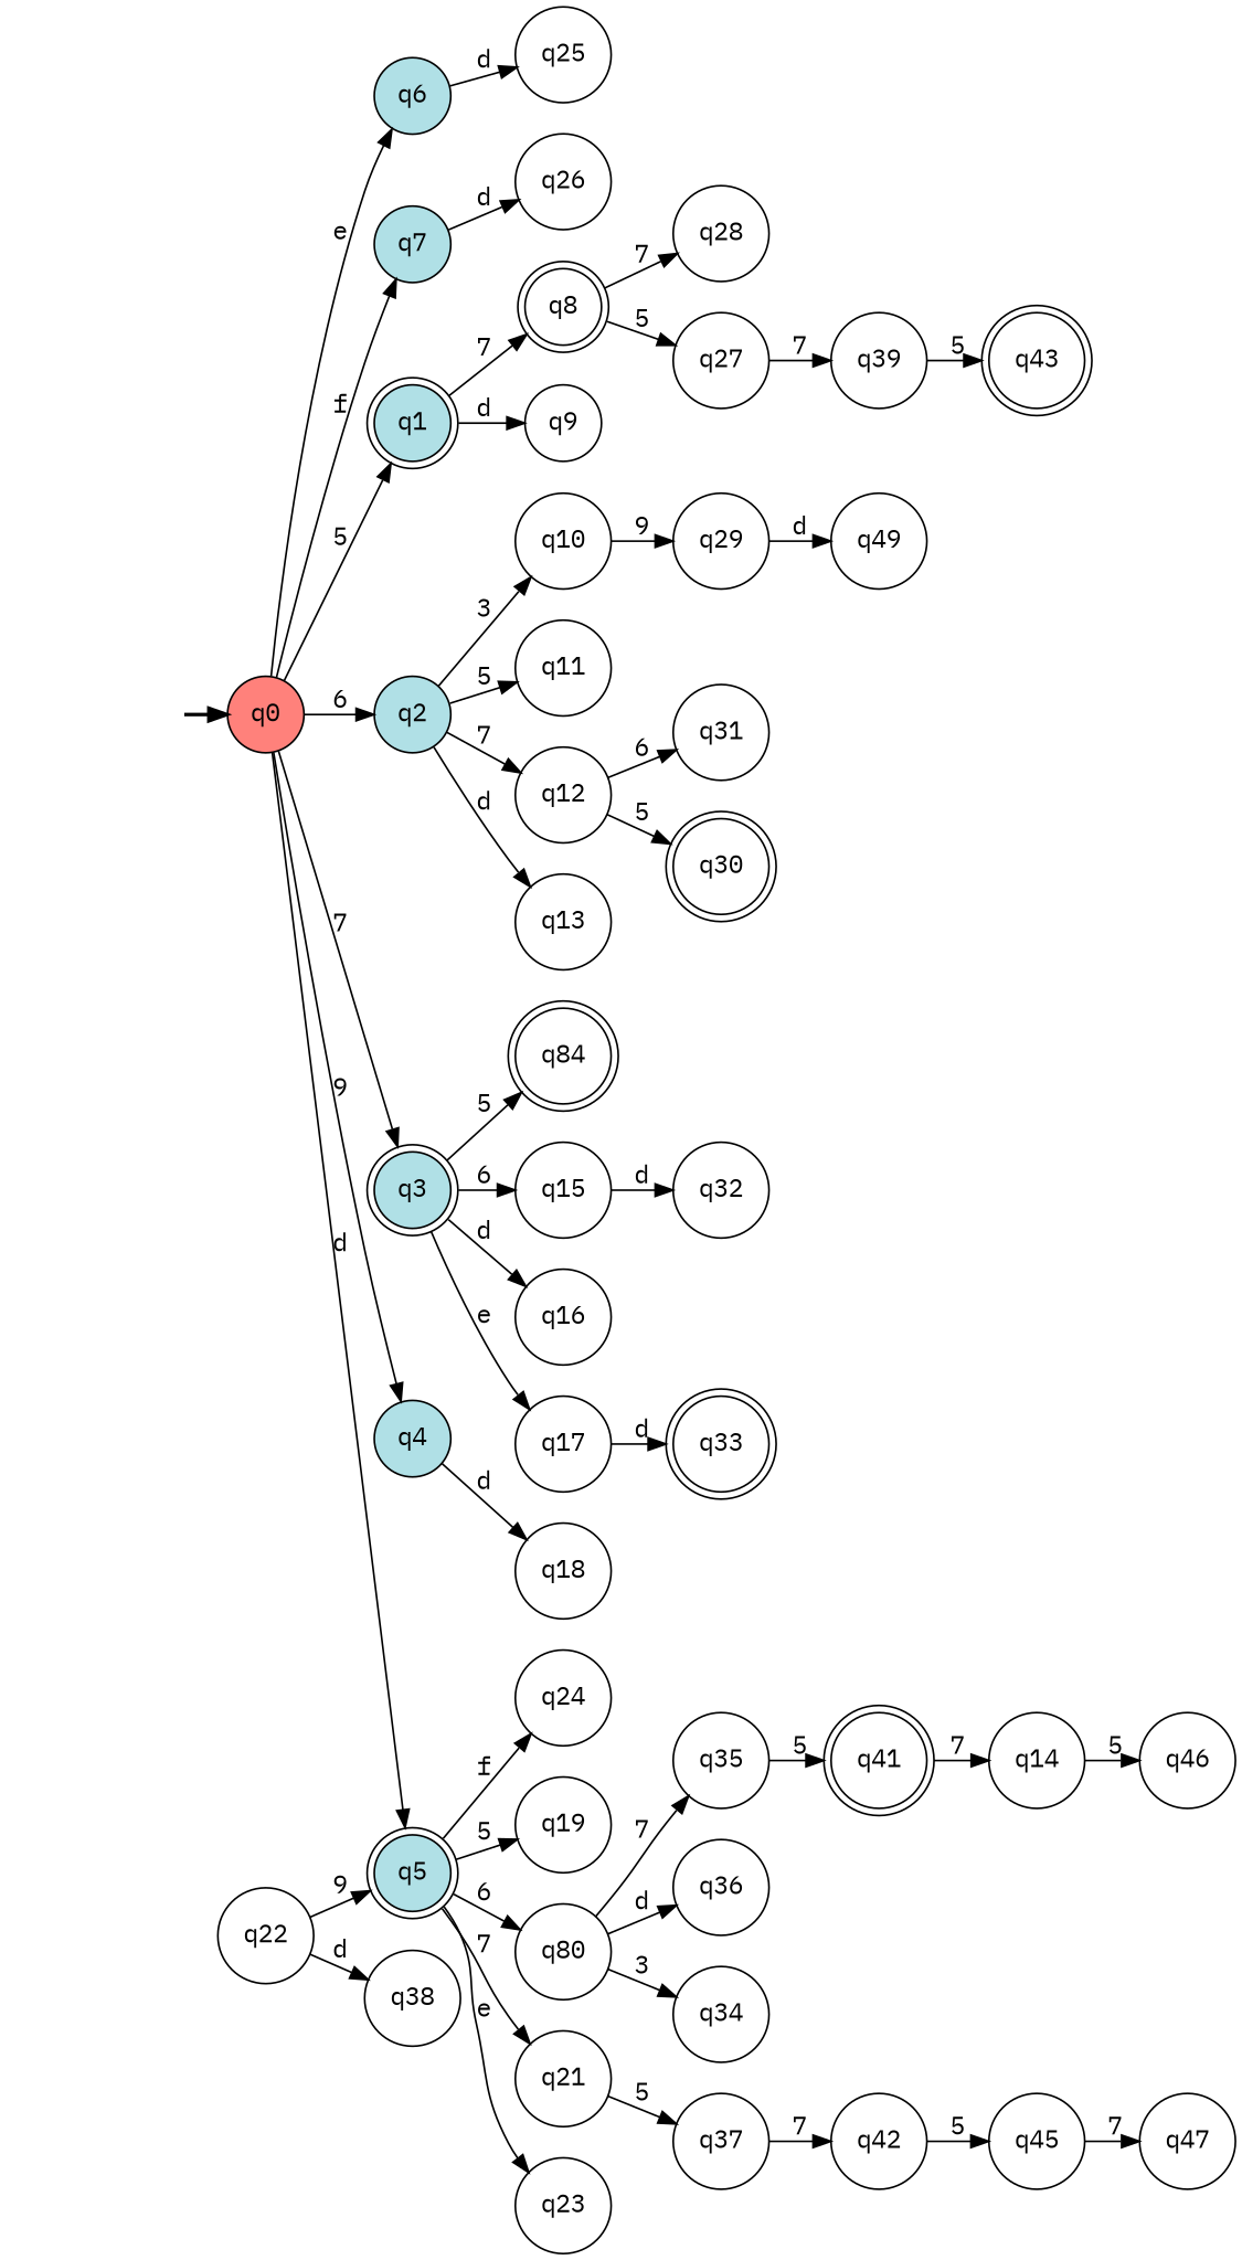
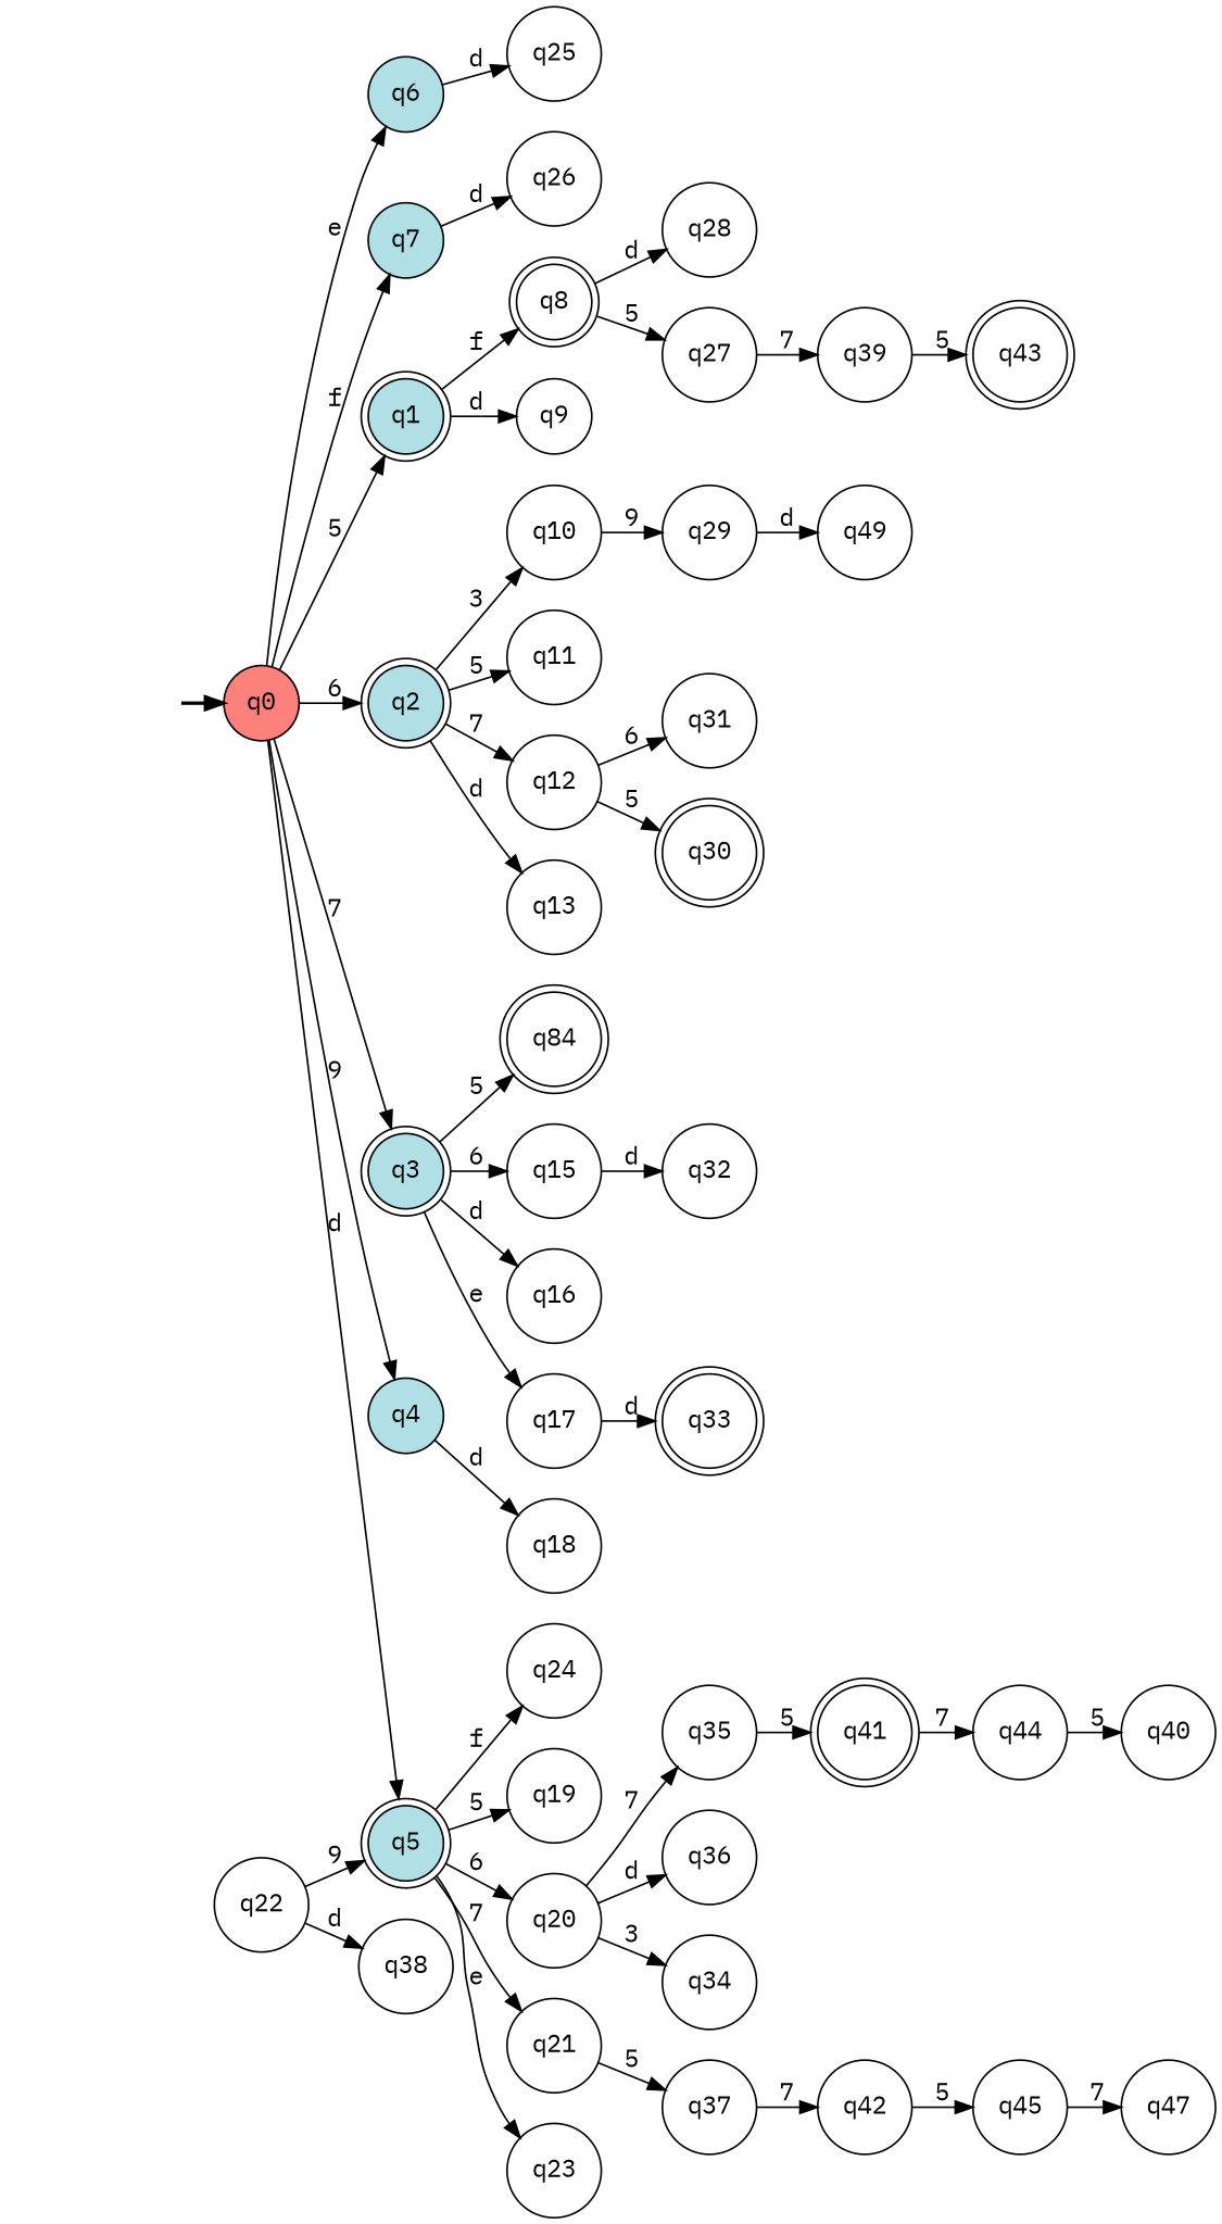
  digraph {
    fontname="IBM Plex Mono"
    rankdir=LR
    node [fontname="IBM Plex Mono" shape=circle style=filled color=black fillcolor=white]
    edge [fontname="IBM Plex Mono"]
    __start0 [height=0 shape=none style=invis width=0 color="" fillcolor=""]
    n2 [fillcolor="#ff817b" label=q0]
    n3 [fillcolor=powderblue label=q1 shape=doublecircle style="rounded,filled"]
-   n4 [fillcolor=powderblue label=q2]
+   n4 [fillcolor=powderblue label=q2 shape=doublecircle]
    n5 [fillcolor=powderblue label=q3 shape=doublecircle style="rounded,filled"]
    n6 [fillcolor=powderblue label=q4]
    n7 [fillcolor=powderblue label=q5 shape=doublecircle style="rounded,filled"]
    n8 [fillcolor=powderblue label=q6]
    n9 [fillcolor=powderblue label=q7]
    n10 [label=q8 shape=doublecircle style="rounded,filled"]
    n11 [label=q9]
    n12 [label=q10]
    n13 [label=q11]
    n14 [label=q12]
    n15 [label=q13]
    n16 [label=q84 shape=doublecircle style="rounded,filled"]
    n17 [label=q15]
    n18 [label=q16]
    n19 [label=q17]
    n20 [label=q18]
    n21 [label=q19]
-   n22 [label=q80]
+   n22 [label=q20]
    n23 [label=q21]
    n24 [label=q23]
    n25 [label=q24]
    n26 [label=q25]
    n27 [label=q26]
    n28 [label=q27]
    n29 [label=q28]
    n30 [label=q29]
    n31 [label=q30 shape=doublecircle style="rounded,filled"]
    n32 [label=q31]
    n33 [label=q32]
    n34 [label=q33 shape=doublecircle style="rounded,filled"]
    n35 [label=q34]
    n36 [label=q35]
    n37 [label=q36]
    n38 [label=q37]
    n39 [label=q22]
    n40 [label=q38]
    n41 [label=q39]
    n42 [label=q49]
    n43 [label=q41 shape=doublecircle style="rounded,filled"]
    n44 [label=q42]
    n45 [label=q43 shape=doublecircle style="rounded,filled"]
-   n46 [label=q14]
+   n46 [label=q44]
    n47 [label=q45]
-   n48 [label=q46]
+   n48 [label=q40]
    n49 [label=q47]
    subgraph cluster_1 {
      nodesep=0.15
      ranksep=0.15
      style=invis
      __start0
      n2
    }
    __start0 -> n2 [penwidth=2]
    n2 -> n3 [label=5]
    n2 -> n4 [label=6]
    n2 -> n5 [label=7]
    n2 -> n6 [label=9]
    n2 -> n7 [label=d]
    n2 -> n8 [label=e]
    n2 -> n9 [label=f]
-   n3 -> n10 [label=7]
+   n3 -> n10 [label=f]
    n3 -> n11 [label=d]
    n4 -> n12 [label=3]
    n4 -> n13 [label=5]
    n4 -> n14 [label=7]
    n4 -> n15 [label=d]
    n5 -> n16 [label=5]
    n5 -> n17 [label=6]
    n5 -> n18 [label=d]
    n5 -> n19 [label=e]
    n6 -> n20 [label=d]
    n7 -> n21 [label=5]
    n7 -> n22 [label=6]
    n7 -> n23 [label=7]
    n7 -> n24 [label=e]
    n7 -> n25 [label=f]
    n8 -> n26 [label=d]
    n9 -> n27 [label=d]
    n10 -> n28 [label=5]
-   n10 -> n29 [label=7]
+   n10 -> n29 [label=d]
    n12 -> n30 [label=9]
    n14 -> n31 [label=5]
    n14 -> n32 [label=6]
    n17 -> n33 [label=d]
    n19 -> n34 [label=d]
    n22 -> n35 [label=3]
    n22 -> n36 [label=7]
    n22 -> n37 [label=d]
    n23 -> n38 [label=5]
    n28 -> n41 [label=7]
    n30 -> n42 [label=d]
    n36 -> n43 [label=5]
    n38 -> n44 [label=7]
    n39 -> n7 [label=9]
    n39 -> n40 [label=d]
    n41 -> n45 [label=5]
    n43 -> n46 [label=7]
    n44 -> n47 [label=5]
    n46 -> n48 [label=5]
    n47 -> n49 [label=7]
  }
